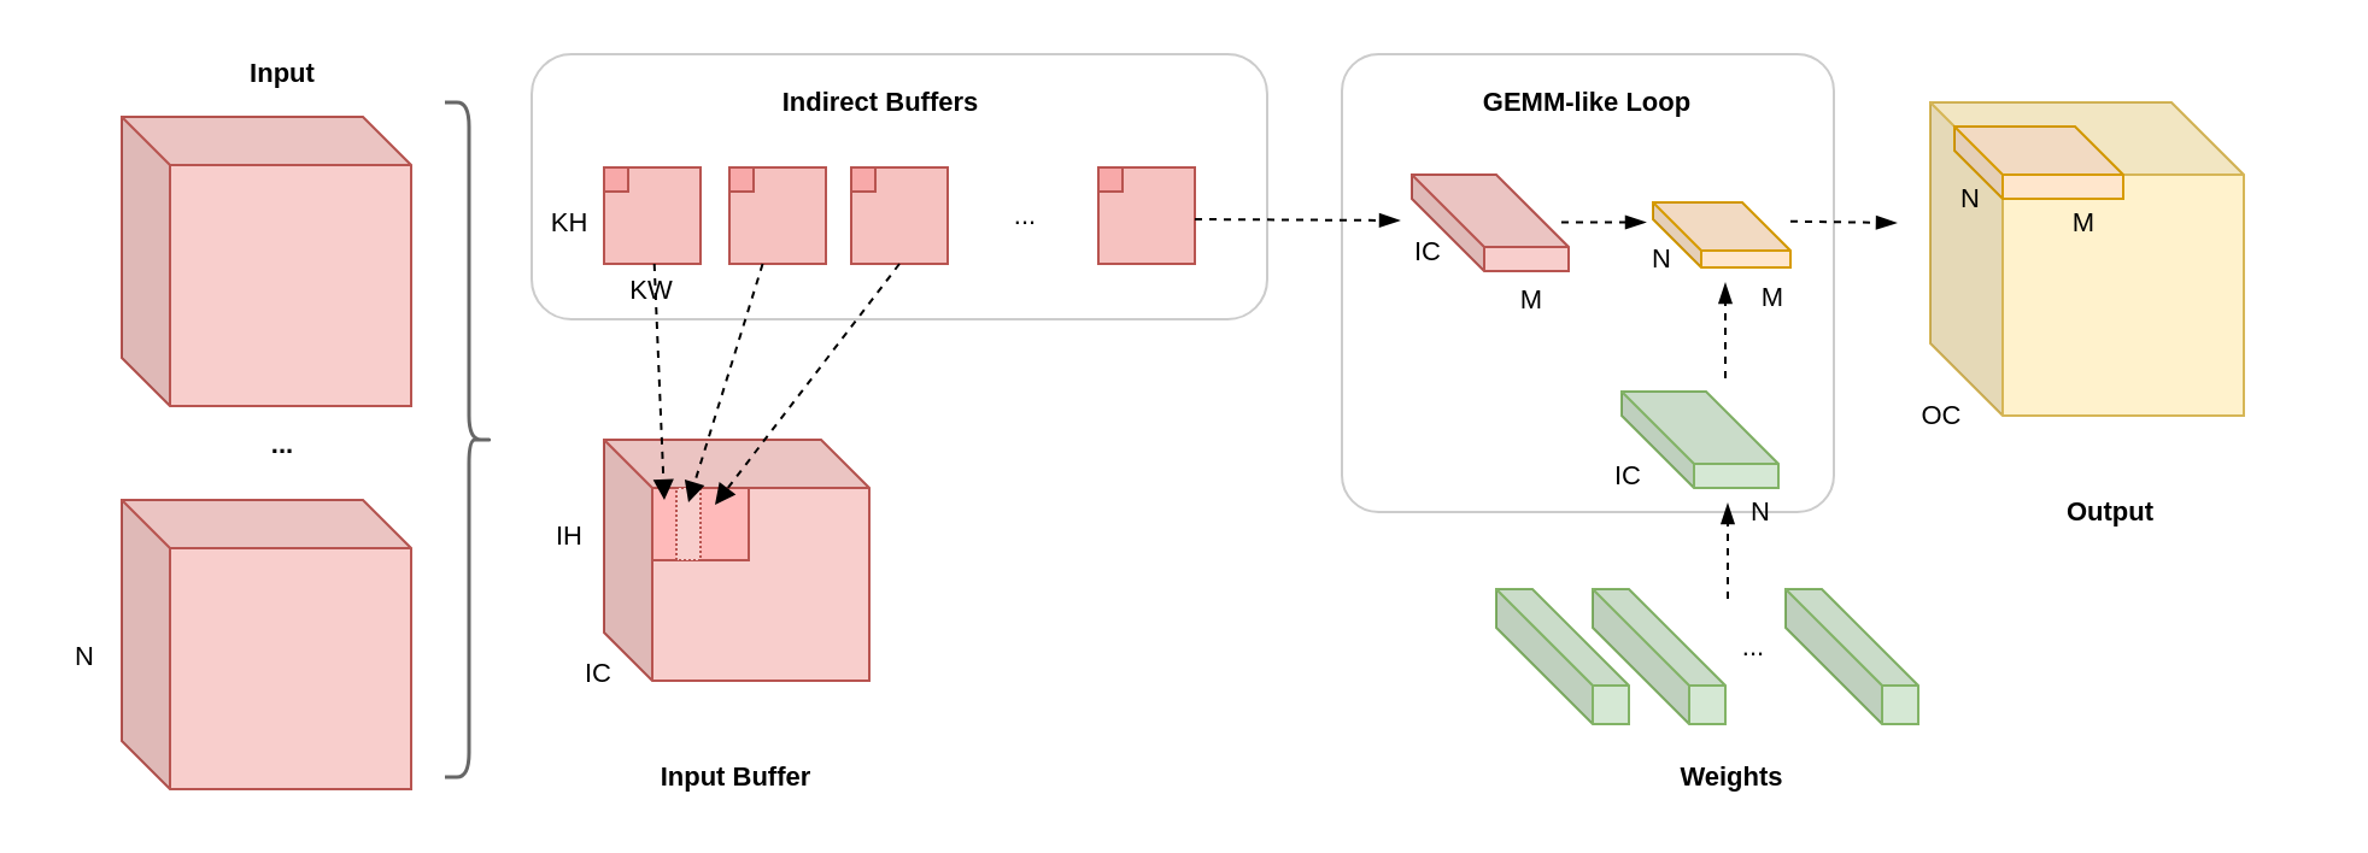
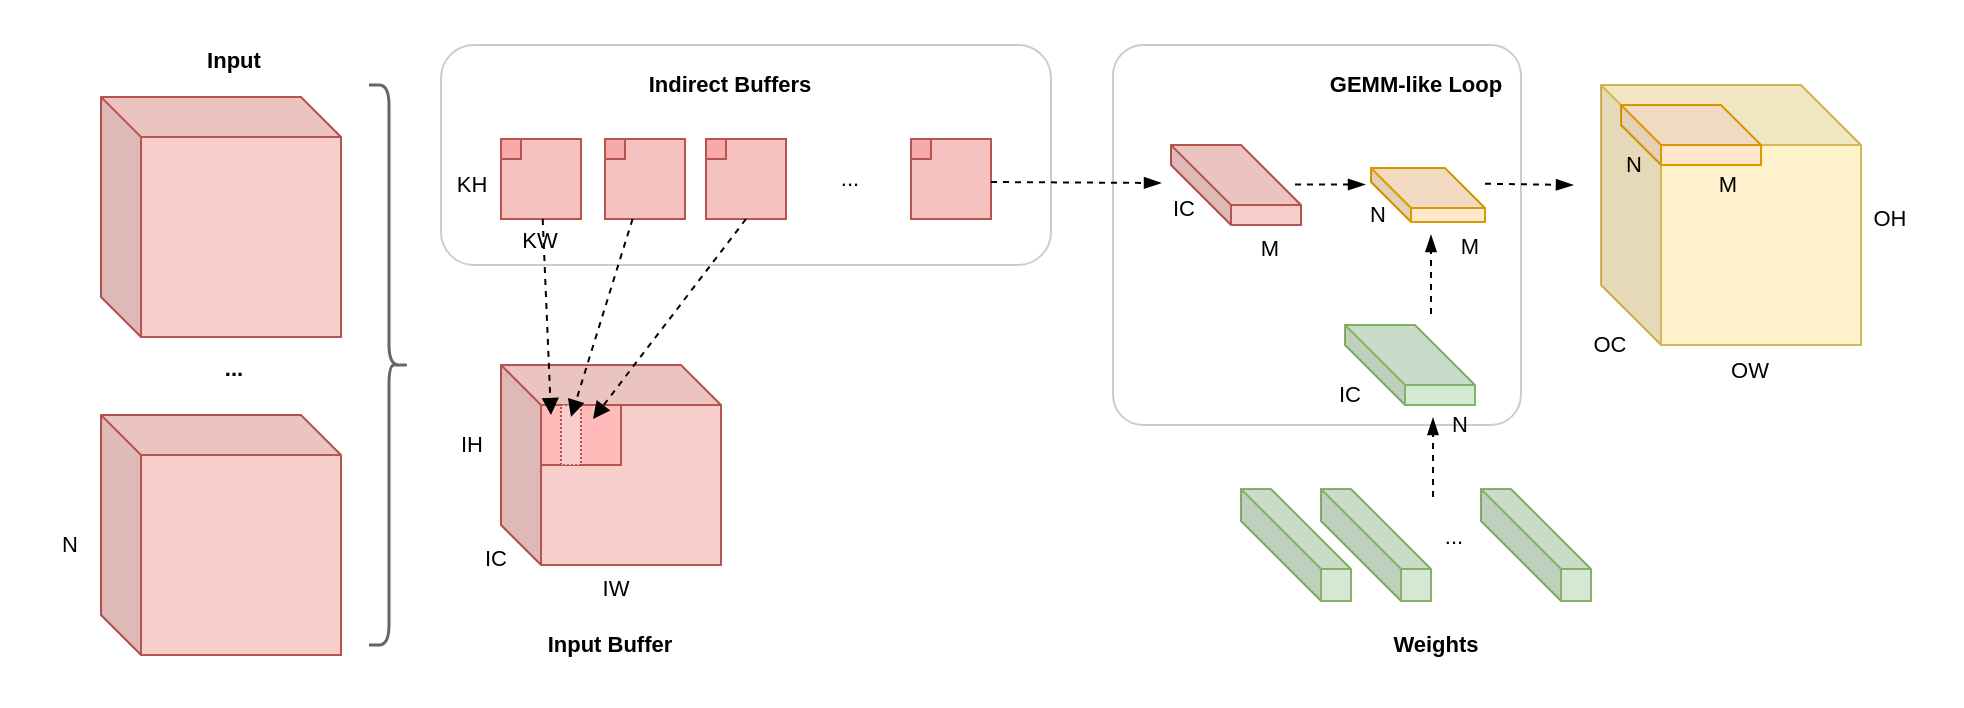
  <mxCell id="0" />
  <mxCell id="1" parent="0" />
  <mxCell id="2" value="" style="rounded=1;whiteSpace=wrap;html=1;strokeColor=#CCCCCC;arcSize=8;" vertex="1" parent="1"><mxGeometry x="556" y="22" width="204" height="190" as="geometry" /></mxCell>
  <mxCell id="3" value="" style="shape=cube;whiteSpace=wrap;html=1;boundedLbl=1;backgroundOutline=1;darkOpacity=0.05;darkOpacity2=0.1;size=20;fillColor=#f8cecc;strokeColor=#b85450;" vertex="1" parent="1"><mxGeometry x="50" y="207" width="120" height="120" as="geometry" /></mxCell>
  <mxCell id="4" value="" style="shape=cube;whiteSpace=wrap;html=1;boundedLbl=1;backgroundOutline=1;darkOpacity=0.05;darkOpacity2=0.1;size=20;fillColor=#f8cecc;strokeColor=#b85450;" vertex="1" parent="1"><mxGeometry x="250" y="182" width="110" height="100" as="geometry" /></mxCell>
  <mxCell id="5" value="" style="whiteSpace=wrap;html=1;aspect=fixed;fillColor=#f8cecc;strokeColor=#b85450;" vertex="1" parent="1"><mxGeometry x="260" y="72" width="20" height="20" as="geometry" /></mxCell>
  <mxCell id="6" value="" style="rounded=0;whiteSpace=wrap;html=1;fillColor=#FFBABA;strokeColor=#b85450;" vertex="1" parent="1"><mxGeometry x="270" y="202" width="40" height="30" as="geometry" /></mxCell>
  <mxCell id="7" value="" style="rounded=0;whiteSpace=wrap;html=1;fillColor=#f8cecc;strokeColor=#b85450;dashed=1;dashPattern=1 1;" vertex="1" parent="1"><mxGeometry x="280" y="202" width="10" height="30" as="geometry" /></mxCell>
  <mxCell id="8" value="" style="rounded=1;whiteSpace=wrap;html=1;strokeColor=#CCCCCC;" vertex="1" parent="1"><mxGeometry x="220" y="22" width="305" height="110" as="geometry" /></mxCell>
  <mxCell id="9" value="" style="whiteSpace=wrap;html=1;aspect=fixed;fillColor=#f6c2c0;strokeColor=#b85450;" vertex="1" parent="1"><mxGeometry x="250" y="69" width="40" height="40" as="geometry" /></mxCell>
  <mxCell id="10" value="" style="whiteSpace=wrap;html=1;aspect=fixed;fillColor=#F8A9A9;strokeColor=#b85450;" vertex="1" parent="1"><mxGeometry x="250" y="69" width="10" height="10" as="geometry" /></mxCell>
  <mxCell id="11" value="&lt;font style=&quot;font-size: 11px;&quot;&gt;KH&lt;/font&gt;" style="text;html=1;strokeColor=none;fillColor=none;align=center;verticalAlign=middle;whiteSpace=wrap;rounded=0;fontSize=8;" vertex="1" parent="1"><mxGeometry x="221" y="82" width="30" height="20" as="geometry" /></mxCell>
  <mxCell id="12" value="&lt;font style=&quot;font-size: 11px;&quot;&gt;KW&lt;/font&gt;" style="text;html=1;strokeColor=none;fillColor=none;align=center;verticalAlign=middle;whiteSpace=wrap;rounded=0;fontSize=12;" vertex="1" parent="1"><mxGeometry x="255" y="110" width="30" height="20" as="geometry" /></mxCell>
  <mxCell id="13" value="" style="whiteSpace=wrap;html=1;aspect=fixed;fillColor=#f6c2c0;strokeColor=#b85450;" vertex="1" parent="1"><mxGeometry x="302" y="69" width="40" height="40" as="geometry" /></mxCell>
  <mxCell id="14" value="" style="whiteSpace=wrap;html=1;aspect=fixed;fillColor=#F8A9A9;strokeColor=#b85450;" vertex="1" parent="1"><mxGeometry x="302" y="69" width="10" height="10" as="geometry" /></mxCell>
  <mxCell id="15" value="" style="whiteSpace=wrap;html=1;aspect=fixed;fillColor=#f6c2c0;strokeColor=#b85450;" vertex="1" parent="1"><mxGeometry x="352.5" y="69" width="40" height="40" as="geometry" /></mxCell>
  <mxCell id="16" value="" style="whiteSpace=wrap;html=1;aspect=fixed;fillColor=#F8A9A9;strokeColor=#b85450;" vertex="1" parent="1"><mxGeometry x="352.5" y="69" width="10" height="10" as="geometry" /></mxCell>
  <mxCell id="17" value="" style="whiteSpace=wrap;html=1;aspect=fixed;fillColor=#f6c2c0;strokeColor=#b85450;" vertex="1" parent="1"><mxGeometry x="455" y="69" width="40" height="40" as="geometry" /></mxCell>
  <mxCell id="18" value="" style="whiteSpace=wrap;html=1;aspect=fixed;fillColor=#F8A9A9;strokeColor=#b85450;" vertex="1" parent="1"><mxGeometry x="455" y="69" width="10" height="10" as="geometry" /></mxCell>
  <mxCell id="19" value="&lt;span style=&quot;font-size: 11px;&quot;&gt;...&lt;/span&gt;" style="text;html=1;strokeColor=none;fillColor=none;align=center;verticalAlign=middle;whiteSpace=wrap;rounded=0;fontSize=12;" vertex="1" parent="1"><mxGeometry x="410" y="79" width="30" height="20" as="geometry" /></mxCell>
  <mxCell id="20" value="&lt;font style=&quot;font-size: 11px;&quot;&gt;Indirect Buffers&lt;/font&gt;" style="text;html=1;strokeColor=none;fillColor=none;align=center;verticalAlign=middle;whiteSpace=wrap;rounded=0;fontSize=12;fontStyle=1" vertex="1" parent="1"><mxGeometry x="316" y="32" width="98" height="20" as="geometry" /></mxCell>
  <mxCell id="21" value="" style="shape=cube;whiteSpace=wrap;html=1;boundedLbl=1;backgroundOutline=1;darkOpacity=0.05;darkOpacity2=0.1;size=20;fillColor=#f8cecc;strokeColor=#b85450;" vertex="1" parent="1"><mxGeometry x="50" y="48" width="120" height="120" as="geometry" /></mxCell>
  <mxCell id="22" value="" style="endArrow=block;html=1;rounded=0;fontSize=11;entryX=0;entryY=0;entryDx=0;entryDy=0;entryPerimeter=0;dashed=1;endFill=1;" edge="1" parent="1" source="9"><mxGeometry width="50" height="50" relative="1" as="geometry"><mxPoint x="275" y="114" as="sourcePoint" /><mxPoint x="275" y="207" as="targetPoint" /></mxGeometry></mxCell>
  <mxCell id="23" value="" style="endArrow=block;html=1;rounded=0;fontSize=11;dashed=1;endFill=1;" edge="1" parent="1" source="13"><mxGeometry width="50" height="50" relative="1" as="geometry"><mxPoint x="311.336" y="115" as="sourcePoint" /><mxPoint x="285" y="208" as="targetPoint" /></mxGeometry></mxCell>
  <mxCell id="24" value="" style="endArrow=block;html=1;rounded=0;fontSize=11;dashed=1;exitX=0.5;exitY=1;exitDx=0;exitDy=0;endFill=1;" edge="1" parent="1" source="15"><mxGeometry width="50" height="50" relative="1" as="geometry"><mxPoint x="360.898" y="106" as="sourcePoint" /><mxPoint x="296" y="209" as="targetPoint" /></mxGeometry></mxCell>
  <mxCell id="25" value="&lt;span style=&quot;font-size: 11px;&quot;&gt;IH&lt;/span&gt;" style="text;html=1;strokeColor=none;fillColor=none;align=center;verticalAlign=middle;whiteSpace=wrap;rounded=0;fontSize=8;" vertex="1" parent="1"><mxGeometry x="221" y="212" width="30" height="20" as="geometry" /></mxCell>
+ <mxCell id="26" value="&lt;span style=&quot;font-size: 11px;&quot;&gt;IW&lt;/span&gt;" style="text;html=1;strokeColor=none;fillColor=none;align=center;verticalAlign=middle;whiteSpace=wrap;rounded=0;fontSize=8;" vertex="1" parent="1"><mxGeometry x="293" y="284" width="30" height="20" as="geometry" /></mxCell>
  <mxCell id="27" value="&lt;span style=&quot;font-size: 11px;&quot;&gt;IC&lt;/span&gt;" style="text;html=1;strokeColor=none;fillColor=none;align=center;verticalAlign=middle;whiteSpace=wrap;rounded=0;fontSize=8;" vertex="1" parent="1"><mxGeometry x="233" y="269" width="30" height="20" as="geometry" /></mxCell>
  <mxCell id="28" value="&lt;font style=&quot;font-size: 11px;&quot;&gt;Input Buffer&lt;/font&gt;" style="text;html=1;strokeColor=none;fillColor=none;align=center;verticalAlign=middle;whiteSpace=wrap;rounded=0;fontSize=12;fontStyle=1" vertex="1" parent="1"><mxGeometry x="256" y="312" width="98" height="20" as="geometry" /></mxCell>
  <mxCell id="29" value="&lt;font style=&quot;font-size: 11px;&quot;&gt;Input&lt;/font&gt;" style="text;html=1;strokeColor=none;fillColor=none;align=center;verticalAlign=middle;whiteSpace=wrap;rounded=0;fontSize=12;fontStyle=1" vertex="1" parent="1"><mxGeometry x="68" y="20" width="98" height="20" as="geometry" /></mxCell>
  <mxCell id="30" value="&lt;span style=&quot;font-size: 11px;&quot;&gt;...&lt;/span&gt;" style="text;html=1;strokeColor=none;fillColor=none;align=center;verticalAlign=middle;whiteSpace=wrap;rounded=0;fontSize=12;fontStyle=1" vertex="1" parent="1"><mxGeometry x="68" y="174" width="98" height="20" as="geometry" /></mxCell>
  <mxCell id="31" value="" style="shape=cube;whiteSpace=wrap;html=1;boundedLbl=1;backgroundOutline=1;darkOpacity=0.05;darkOpacity2=0.1;strokeColor=#b85450;fontSize=11;fillColor=#f8cecc;size=30;" vertex="1" parent="1"><mxGeometry x="585" y="72" width="65" height="40" as="geometry" /></mxCell>
  <mxCell id="32" value="" style="endArrow=blockThin;html=1;rounded=0;fontSize=11;dashed=1;endFill=1;" edge="1" parent="1"><mxGeometry width="50" height="50" relative="1" as="geometry"><mxPoint x="495" y="90.512" as="sourcePoint" /><mxPoint x="580" y="91" as="targetPoint" /></mxGeometry></mxCell>
  <mxCell id="33" value="" style="shape=cube;whiteSpace=wrap;html=1;boundedLbl=1;backgroundOutline=1;darkOpacity=0.05;darkOpacity2=0.1;strokeColor=#82b366;fontSize=11;fillColor=#d5e8d4;size=30;" vertex="1" parent="1"><mxGeometry x="672" y="162" width="65" height="40" as="geometry" /></mxCell>
  <mxCell id="34" value="" style="shape=cube;whiteSpace=wrap;html=1;boundedLbl=1;backgroundOutline=1;darkOpacity=0.05;darkOpacity2=0.1;strokeColor=#82b366;fontSize=11;fillColor=#d5e8d4;size=40;" vertex="1" parent="1"><mxGeometry x="620" y="244" width="55" height="56" as="geometry" /></mxCell>
  <mxCell id="35" value="&lt;span style=&quot;font-size: 11px; font-weight: normal;&quot;&gt;...&lt;/span&gt;" style="text;html=1;strokeColor=none;fillColor=none;align=center;verticalAlign=middle;whiteSpace=wrap;rounded=0;fontSize=12;fontStyle=1" vertex="1" parent="1"><mxGeometry x="678" y="257.5" width="98" height="20" as="geometry" /></mxCell>
  <mxCell id="36" value="&lt;font style=&quot;font-size: 11px;&quot;&gt;Weights&lt;/font&gt;" style="text;html=1;strokeColor=none;fillColor=none;align=center;verticalAlign=middle;whiteSpace=wrap;rounded=0;fontSize=12;fontStyle=1" vertex="1" parent="1"><mxGeometry x="669" y="312" width="98" height="20" as="geometry" /></mxCell>
  <mxCell id="37" value="" style="shape=cube;whiteSpace=wrap;html=1;boundedLbl=1;backgroundOutline=1;darkOpacity=0.05;darkOpacity2=0.1;strokeColor=#d79b00;fontSize=11;fillColor=#ffe6cc;size=20;" vertex="1" parent="1"><mxGeometry x="685" y="83.5" width="57" height="27" as="geometry" /></mxCell>
  <mxCell id="38" value="" style="shape=cube;whiteSpace=wrap;html=1;boundedLbl=1;backgroundOutline=1;darkOpacity=0.05;darkOpacity2=0.1;strokeColor=#82b366;fontSize=11;fillColor=#d5e8d4;size=40;" vertex="1" parent="1"><mxGeometry x="660" y="244" width="55" height="56" as="geometry" /></mxCell>
  <mxCell id="39" value="" style="shape=cube;whiteSpace=wrap;html=1;boundedLbl=1;backgroundOutline=1;darkOpacity=0.05;darkOpacity2=0.1;strokeColor=#82b366;fontSize=11;fillColor=#d5e8d4;size=40;" vertex="1" parent="1"><mxGeometry x="740" y="244" width="55" height="56" as="geometry" /></mxCell>
  <mxCell id="40" value="" style="endArrow=blockThin;html=1;rounded=0;fontSize=11;dashed=1;endFill=1;" edge="1" parent="1"><mxGeometry width="50" height="50" relative="1" as="geometry"><mxPoint x="716" y="248" as="sourcePoint" /><mxPoint x="716" y="208.49" as="targetPoint" /></mxGeometry></mxCell>
  <mxCell id="41" value="" style="endArrow=blockThin;html=1;rounded=0;fontSize=11;dashed=1;endFill=1;" edge="1" parent="1"><mxGeometry width="50" height="50" relative="1" as="geometry"><mxPoint x="715" y="156.51" as="sourcePoint" /><mxPoint x="715" y="117" as="targetPoint" /></mxGeometry></mxCell>
  <mxCell id="42" value="" style="endArrow=blockThin;html=1;rounded=0;fontSize=11;dashed=1;endFill=1;" edge="1" parent="1"><mxGeometry width="50" height="50" relative="1" as="geometry"><mxPoint x="647" y="91.74" as="sourcePoint" /><mxPoint x="682" y="91.74" as="targetPoint" /></mxGeometry></mxCell>
- <mxCell id="43" value="&lt;font style=&quot;font-size: 11px;&quot;&gt;GEMM-like Loop&lt;/font&gt;" style="text;html=1;strokeColor=none;fillColor=none;align=center;verticalAlign=middle;whiteSpace=wrap;rounded=0;fontSize=12;fontStyle=1" vertex="1" parent="1"><mxGeometry x="609" y="32" width="98" height="20" as="geometry" /></mxCell>
+ <mxCell id="43" value="&lt;font style=&quot;font-size: 11px;&quot;&gt;GEMM-like Loop&lt;/font&gt;" style="text;html=1;strokeColor=none;fillColor=none;align=center;verticalAlign=middle;whiteSpace=wrap;rounded=0;fontSize=12;fontStyle=1" vertex="1" parent="1"><mxGeometry x="659" y="32" width="98" height="20" as="geometry" /></mxCell>
  <mxCell id="44" value="" style="shape=cube;whiteSpace=wrap;html=1;boundedLbl=1;backgroundOutline=1;darkOpacity=0.05;darkOpacity2=0.1;size=30;fillColor=#fff2cc;strokeColor=#d6b656;" vertex="1" parent="1"><mxGeometry x="800" y="42" width="130" height="130" as="geometry" /></mxCell>
  <mxCell id="45" value="" style="shape=cube;whiteSpace=wrap;html=1;boundedLbl=1;backgroundOutline=1;darkOpacity=0.05;darkOpacity2=0.1;size=20;fillColor=#ffe6cc;strokeColor=#d79b00;" vertex="1" parent="1"><mxGeometry x="810" y="52" width="70" height="30" as="geometry" /></mxCell>
  <mxCell id="46" value="&lt;span style=&quot;font-size: 11px;&quot;&gt;N&lt;/span&gt;" style="text;html=1;strokeColor=none;fillColor=none;align=center;verticalAlign=middle;whiteSpace=wrap;rounded=0;fontSize=8;" vertex="1" parent="1"><mxGeometry x="715" y="202" width="30" height="20" as="geometry" /></mxCell>
  <mxCell id="47" value="&lt;span style=&quot;font-size: 11px;&quot;&gt;IC&lt;/span&gt;" style="text;html=1;strokeColor=none;fillColor=none;align=center;verticalAlign=middle;whiteSpace=wrap;rounded=0;fontSize=8;" vertex="1" parent="1"><mxGeometry x="660" y="187" width="30" height="20" as="geometry" /></mxCell>
  <mxCell id="48" value="&lt;span style=&quot;font-size: 11px;&quot;&gt;IC&lt;/span&gt;" style="text;html=1;strokeColor=none;fillColor=none;align=center;verticalAlign=middle;whiteSpace=wrap;rounded=0;fontSize=8;" vertex="1" parent="1"><mxGeometry x="577" y="94" width="30" height="20" as="geometry" /></mxCell>
  <mxCell id="49" value="&lt;span style=&quot;font-size: 11px;&quot;&gt;M&lt;/span&gt;" style="text;html=1;strokeColor=none;fillColor=none;align=center;verticalAlign=middle;whiteSpace=wrap;rounded=0;fontSize=8;" vertex="1" parent="1"><mxGeometry x="620" y="114" width="30" height="20" as="geometry" /></mxCell>
  <mxCell id="50" value="&lt;span style=&quot;font-size: 11px;&quot;&gt;M&lt;/span&gt;" style="text;html=1;strokeColor=none;fillColor=none;align=center;verticalAlign=middle;whiteSpace=wrap;rounded=0;fontSize=8;" vertex="1" parent="1"><mxGeometry x="720" y="113" width="30" height="20" as="geometry" /></mxCell>
  <mxCell id="51" value="&lt;span style=&quot;font-size: 11px;&quot;&gt;N&lt;/span&gt;" style="text;html=1;strokeColor=none;fillColor=none;align=center;verticalAlign=middle;whiteSpace=wrap;rounded=0;fontSize=8;" vertex="1" parent="1"><mxGeometry x="674" y="97" width="30" height="20" as="geometry" /></mxCell>
  <mxCell id="52" value="&lt;span style=&quot;font-size: 11px;&quot;&gt;M&lt;/span&gt;" style="text;html=1;strokeColor=none;fillColor=none;align=center;verticalAlign=middle;whiteSpace=wrap;rounded=0;fontSize=8;" vertex="1" parent="1"><mxGeometry x="849" y="82" width="30" height="20" as="geometry" /></mxCell>
  <mxCell id="53" value="&lt;span style=&quot;font-size: 11px;&quot;&gt;N&lt;/span&gt;" style="text;html=1;strokeColor=none;fillColor=none;align=center;verticalAlign=middle;whiteSpace=wrap;rounded=0;fontSize=8;" vertex="1" parent="1"><mxGeometry x="802" y="72" width="30" height="20" as="geometry" /></mxCell>
+ <mxCell id="54" value="&lt;span style=&quot;font-size: 11px;&quot;&gt;OW&lt;/span&gt;" style="text;html=1;strokeColor=none;fillColor=none;align=center;verticalAlign=middle;whiteSpace=wrap;rounded=0;fontSize=8;" vertex="1" parent="1"><mxGeometry x="860" y="175" width="30" height="20" as="geometry" /></mxCell>
+ <mxCell id="55" value="&lt;span style=&quot;font-size: 11px;&quot;&gt;OH&lt;/span&gt;" style="text;html=1;strokeColor=none;fillColor=none;align=center;verticalAlign=middle;whiteSpace=wrap;rounded=0;fontSize=8;" vertex="1" parent="1"><mxGeometry x="930" y="99" width="30" height="20" as="geometry" /></mxCell>
  <mxCell id="56" value="&lt;span style=&quot;font-size: 11px;&quot;&gt;OC&lt;/span&gt;" style="text;html=1;strokeColor=none;fillColor=none;align=center;verticalAlign=middle;whiteSpace=wrap;rounded=0;fontSize=8;" vertex="1" parent="1"><mxGeometry x="790" y="162" width="30" height="20" as="geometry" /></mxCell>
- <mxCell id="57" value="&lt;font style=&quot;font-size: 11px;&quot;&gt;Output&lt;/font&gt;" style="text;html=1;strokeColor=none;fillColor=none;align=center;verticalAlign=middle;whiteSpace=wrap;rounded=0;fontSize=12;fontStyle=1" vertex="1" parent="1"><mxGeometry x="826" y="202" width="98" height="20" as="geometry" /></mxCell>
  <mxCell id="58" value="" style="endArrow=blockThin;html=1;rounded=0;fontSize=11;dashed=1;endFill=1;" edge="1" parent="1"><mxGeometry width="50" height="50" relative="1" as="geometry"><mxPoint x="742" y="91.38" as="sourcePoint" /><mxPoint x="786" y="92" as="targetPoint" /></mxGeometry></mxCell>
  <mxCell id="59" value="&lt;span style=&quot;font-size: 11px;&quot;&gt;N&lt;/span&gt;" style="text;html=1;strokeColor=none;fillColor=none;align=center;verticalAlign=middle;whiteSpace=wrap;rounded=0;fontSize=8;" vertex="1" parent="1"><mxGeometry y="262" width="30" height="20" as="geometry" x="20" /></mxCell>
  <mxCell id="60" value="" style="shape=curlyBracket;whiteSpace=wrap;html=1;rounded=1;flipH=1;labelPosition=right;verticalLabelPosition=middle;align=left;verticalAlign=middle;strokeColor=#666666;fontSize=11;fillColor=#f6c2c0;strokeWidth=1.5;" vertex="1" parent="1"><mxGeometry x="184" y="42" width="20" height="280" as="geometry" /></mxCell>
